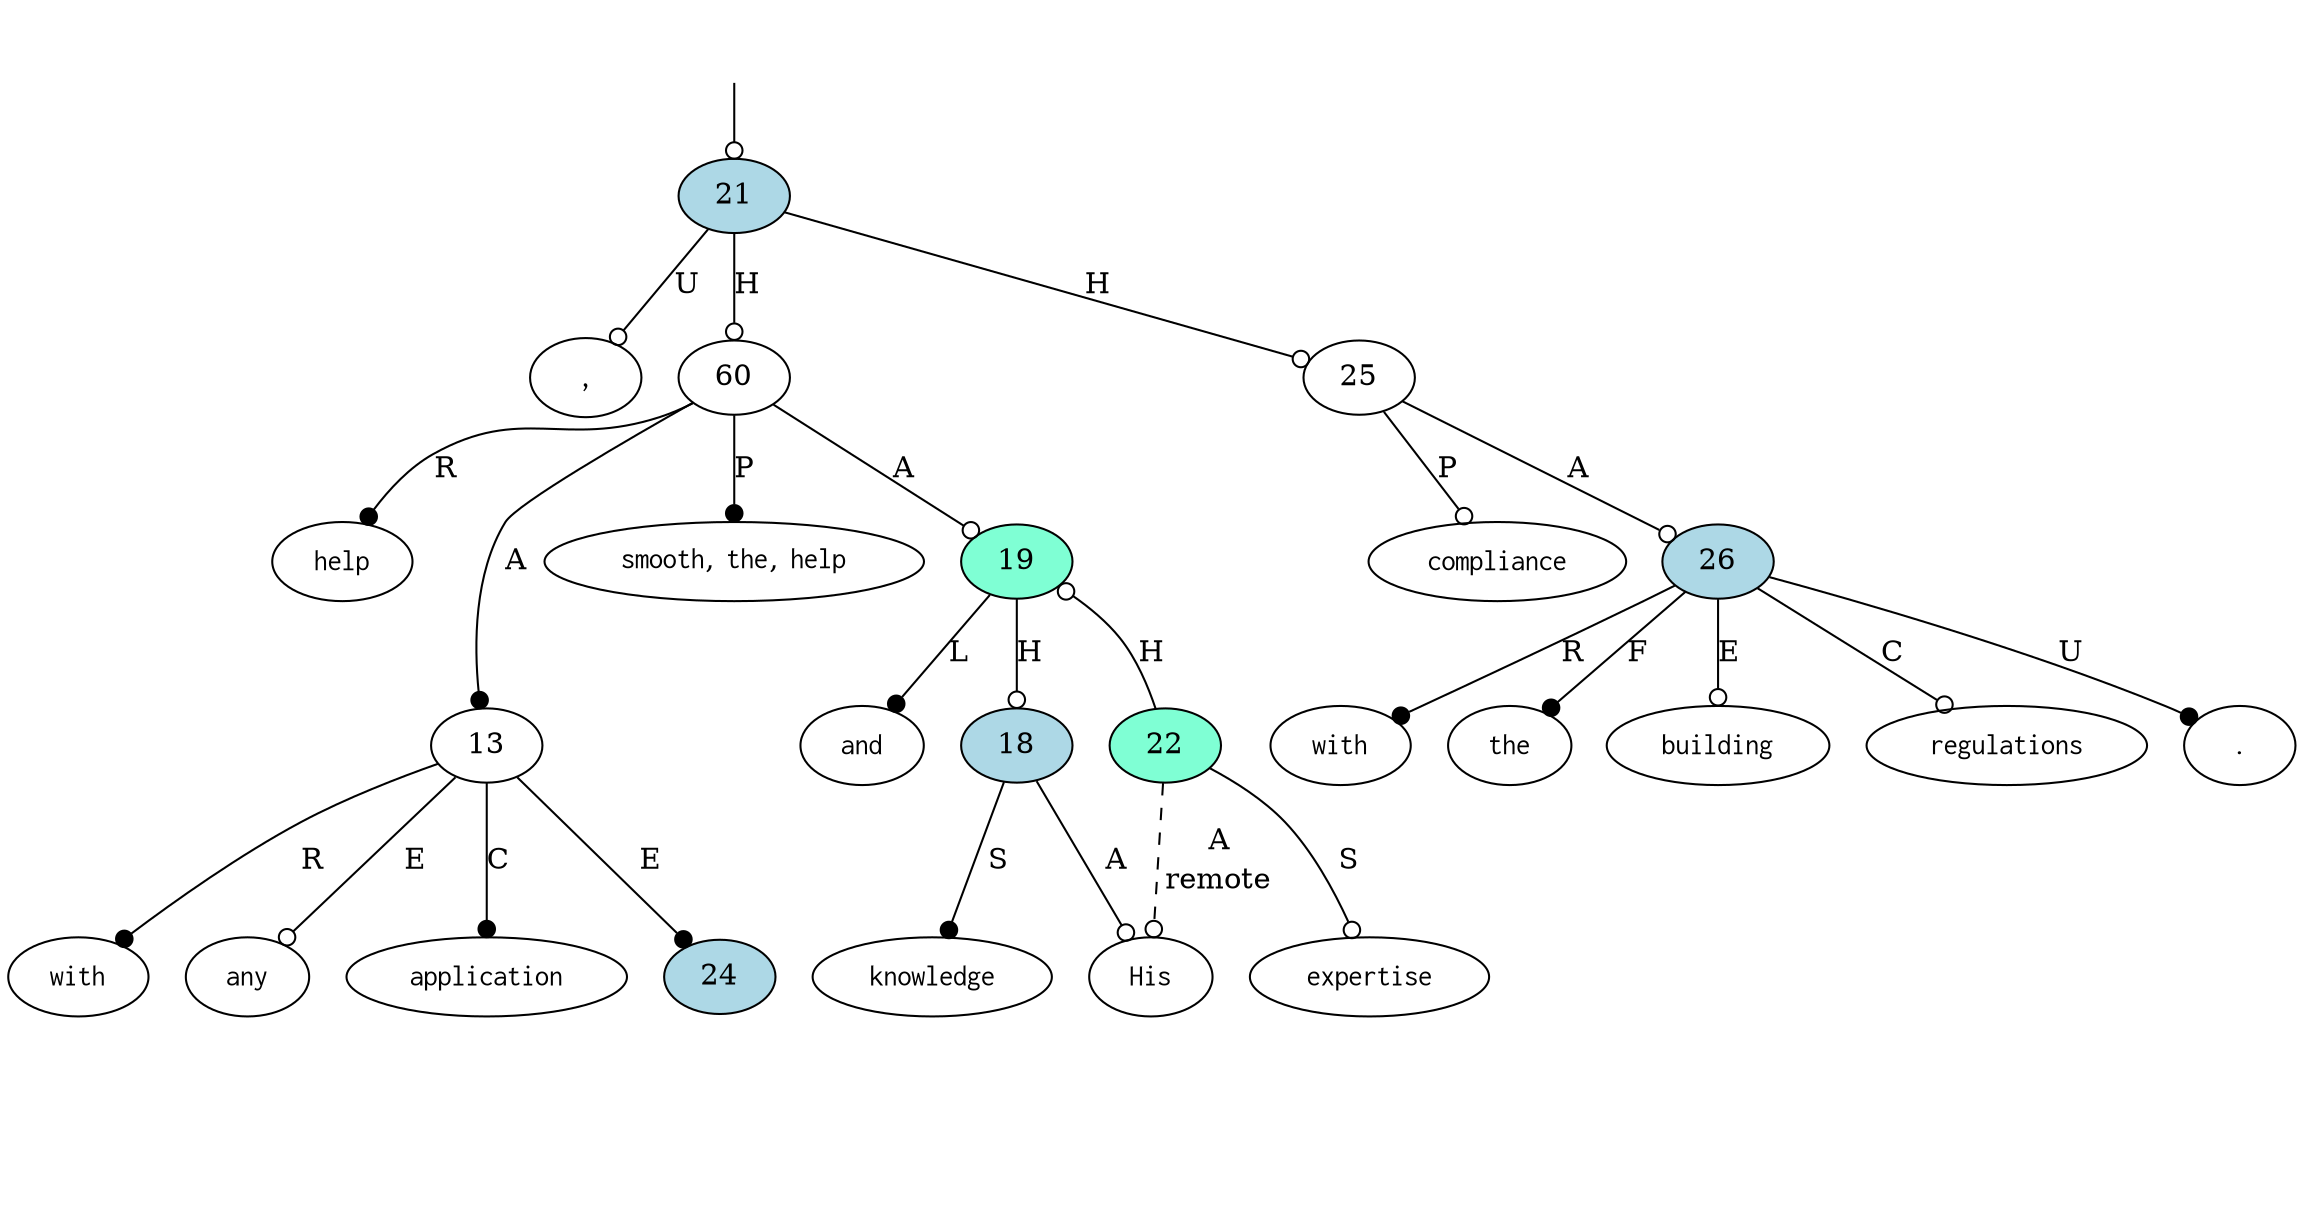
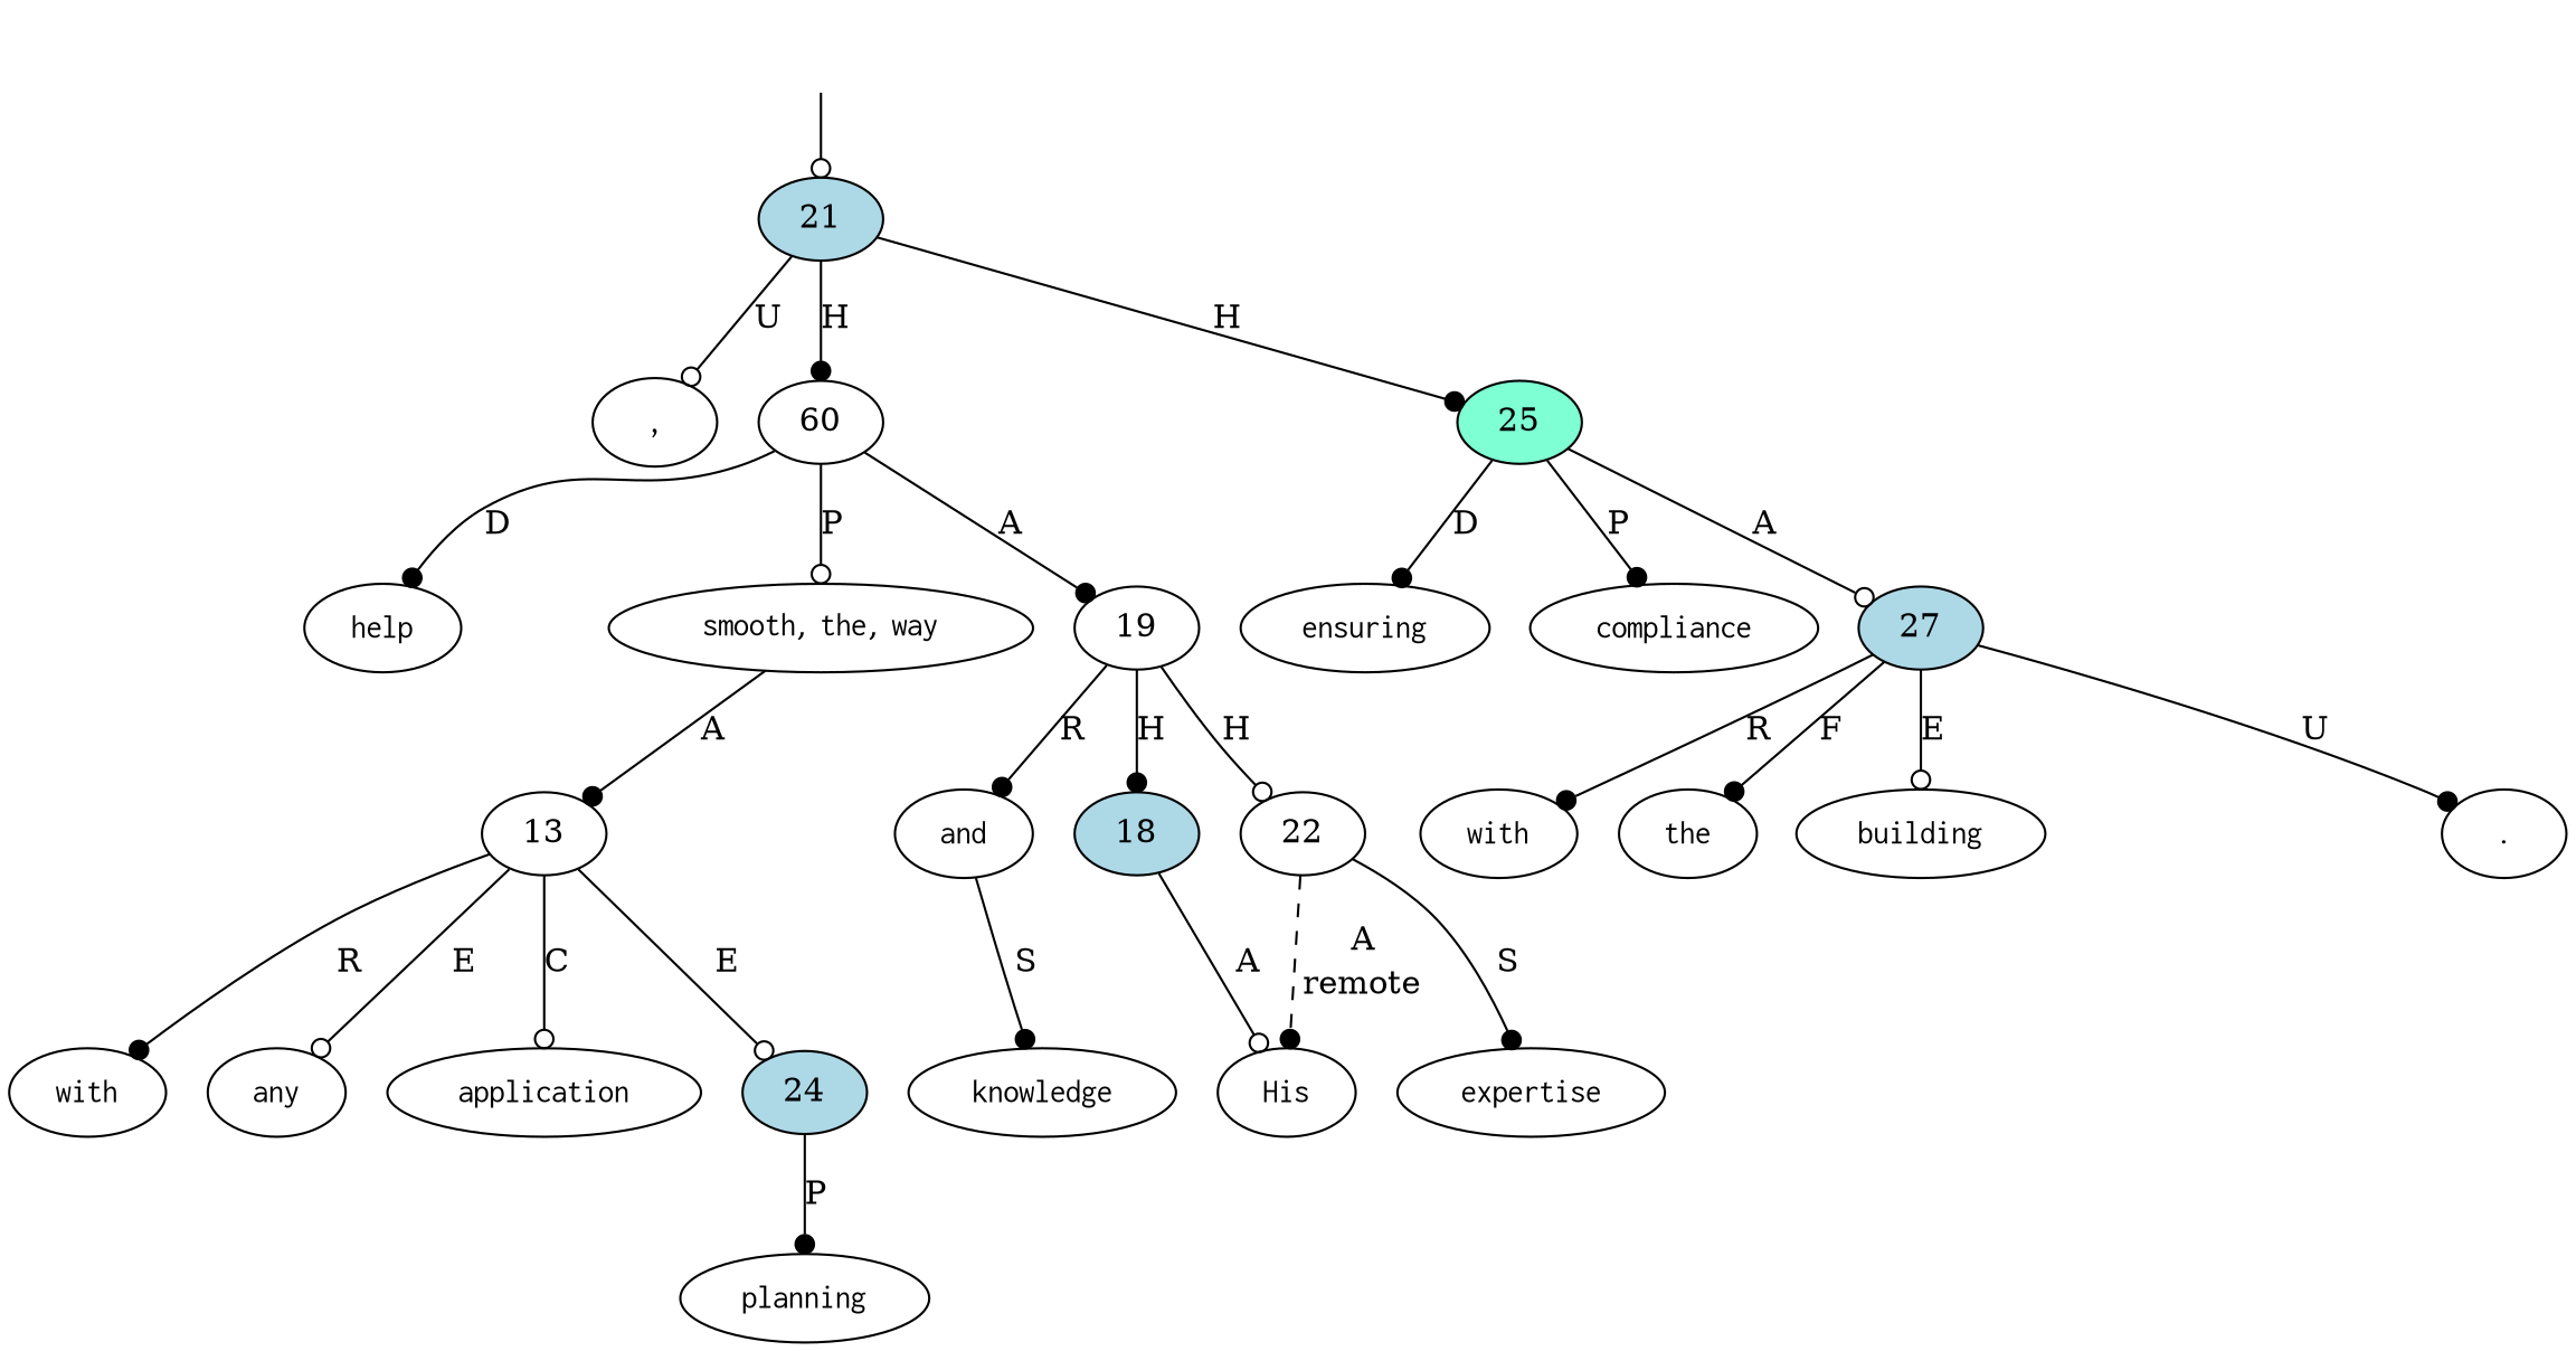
  digraph {
    node [shape=oval]
    edge [arrowhead=dot]
    top [style=invis shape=""]
    21 [fillcolor=lightblue style=filled shape=""]
    n3 [label=<<table align="center" border="0" cellspacing="0"><tr><td colspan="2"><font face="Courier">,</font></td></tr></table>>]
    n4 [fillcolor=white label=60 style=filled shape=""]
-   25 [fillcolor=white style=filled shape=""]
+   25 [fillcolor=aquamarine style=filled shape=""]
    n6 [label=<<table align="center" border="0" cellspacing="0"><tr><td colspan="2"><font face="Courier">help</font></td></tr></table>>]
-   n7 [label=<<table align="center" border="0" cellspacing="0"><tr><td colspan="2"><font face="Courier">smooth</font>,&nbsp;<font face="Courier">the</font>,&nbsp;<font face="Courier">help</font></td></tr></table>>]
-   19 [fillcolor=aquamarine style=filled shape=""]
+   n7 [label=<<table align="center" border="0" cellspacing="0"><tr><td colspan="2"><font face="Courier">smooth</font>,&nbsp;<font face="Courier">the</font>,&nbsp;<font face="Courier">way</font></td></tr></table>>]
+   19 [fillcolor=white style=filled shape=""]
    n9 [fillcolor=white label=13 style=filled shape=""]
+   n10 [label=<<table align="center" border="0" cellspacing="0"><tr><td colspan="2"><font face="Courier">ensuring</font></td></tr></table>>]
    n11 [label=<<table align="center" border="0" cellspacing="0"><tr><td colspan="2"><font face="Courier">compliance</font></td></tr></table>>]
-   26 [fillcolor=lightblue style=filled shape=""]
+   26 [fillcolor=lightblue style=filled label=27 shape=""]
    n13 [label=<<table align="center" border="0" cellspacing="0"><tr><td colspan="2"><font face="Courier">His</font></td></tr></table>>]
    n14 [label=<<table align="center" border="0" cellspacing="0"><tr><td colspan="2"><font face="Courier">knowledge</font></td></tr></table>>]
    n15 [label=<<table align="center" border="0" cellspacing="0"><tr><td colspan="2"><font face="Courier">and</font></td></tr></table>>]
    n16 [label=<<table align="center" border="0" cellspacing="0"><tr><td colspan="2"><font face="Courier">expertise</font></td></tr></table>>]
    n17 [label=<<table align="center" border="0" cellspacing="0"><tr><td colspan="2"><font face="Courier">with</font></td></tr></table>>]
    n18 [label=<<table align="center" border="0" cellspacing="0"><tr><td colspan="2"><font face="Courier">any</font></td></tr></table>>]
+   n19 [label=<<table align="center" border="0" cellspacing="0"><tr><td colspan="2"><font face="Courier">planning</font></td></tr></table>>]
    n20 [label=<<table align="center" border="0" cellspacing="0"><tr><td colspan="2"><font face="Courier">application</font></td></tr></table>>]
    n21 [label=<<table align="center" border="0" cellspacing="0"><tr><td colspan="2"><font face="Courier">with</font></td></tr></table>>]
    n22 [label=<<table align="center" border="0" cellspacing="0"><tr><td colspan="2"><font face="Courier">the</font></td></tr></table>>]
    n23 [label=<<table align="center" border="0" cellspacing="0"><tr><td colspan="2"><font face="Courier">building</font></td></tr></table>>]
-   n24 [label=<<table align="center" border="0" cellspacing="0"><tr><td colspan="2"><font face="Courier">regulations</font></td></tr></table>>]
    n25 [label=<<table align="center" border="0" cellspacing="0"><tr><td colspan="2"><font face="Courier">.</font></td></tr></table>>]
    18 [fillcolor=lightblue style=filled shape=""]
-   22 [fillcolor=aquamarine style=filled shape=""]
+   22 [fillcolor=white style=filled shape=""]
    24 [fillcolor=lightblue style=filled shape=""]
    top -> 21 [arrowhead=odot]
    21 -> n3 [arrowhead=odot label=U]
-   21 -> n4 [arrowhead=odot label=H]
-   21 -> 25 [arrowhead=odot label=H]
-   n4 -> n6 [label=R]
-   n4 -> n7 [label=P]
-   n4 -> 19 [arrowhead=odot label=A]
-   n4 -> n9 [label=A]
-   25 -> n11 [arrowhead=odot label=P]
+   21 -> n4 [label=H]
+   21 -> 25 [label=H]
+   n4 -> n6 [label=D]
+   n4 -> n7 [arrowhead=odot label=P]
+   n4 -> 19 [label=A]
+   n7 -> n9 [label=A]
+   25 -> n10 [label=D]
+   25 -> n11 [label=P]
    25 -> 26 [arrowhead=odot label=A]
-   19 -> n15 [label=L]
-   19 -> 18 [arrowhead=odot label=H]
-   22 -> 19 [arrowhead=odot label=H]
+   19 -> n15 [label=R]
+   19 -> 18 [label=H]
+   19 -> 22 [arrowhead=odot label=H]
    n9 -> n17 [label=R]
    n9 -> n18 [arrowhead=odot label=E]
-   n9 -> n20 [label=C]
-   n9 -> 24 [label=E]
+   n9 -> n20 [arrowhead=odot label=C]
+   n9 -> 24 [arrowhead=odot label=E]
    26 -> n21 [label=R]
    26 -> n22 [label=F]
    26 -> n23 [arrowhead=odot label=E]
-   26 -> n24 [arrowhead=odot label=C]
    26 -> n25 [label=U]
    18 -> n13 [arrowhead=odot label=A]
-   18 -> n14 [label=S]
-   22 -> n13 [arrowhead=odot label=<<table align="center" border="0" cellspacing="0"><tr><td colspan="1">A</td></tr><tr><td>remote</td></tr></table>> style=dashed]
-   22 -> n16 [arrowhead=odot label=S]
+   n15 -> n14 [label=S]
+   22 -> n13 [label=<<table align="center" border="0" cellspacing="0"><tr><td colspan="1">A</td></tr><tr><td>remote</td></tr></table>> style=dashed]
+   22 -> n16 [label=S]
+   24 -> n19 [label=P]
  }
